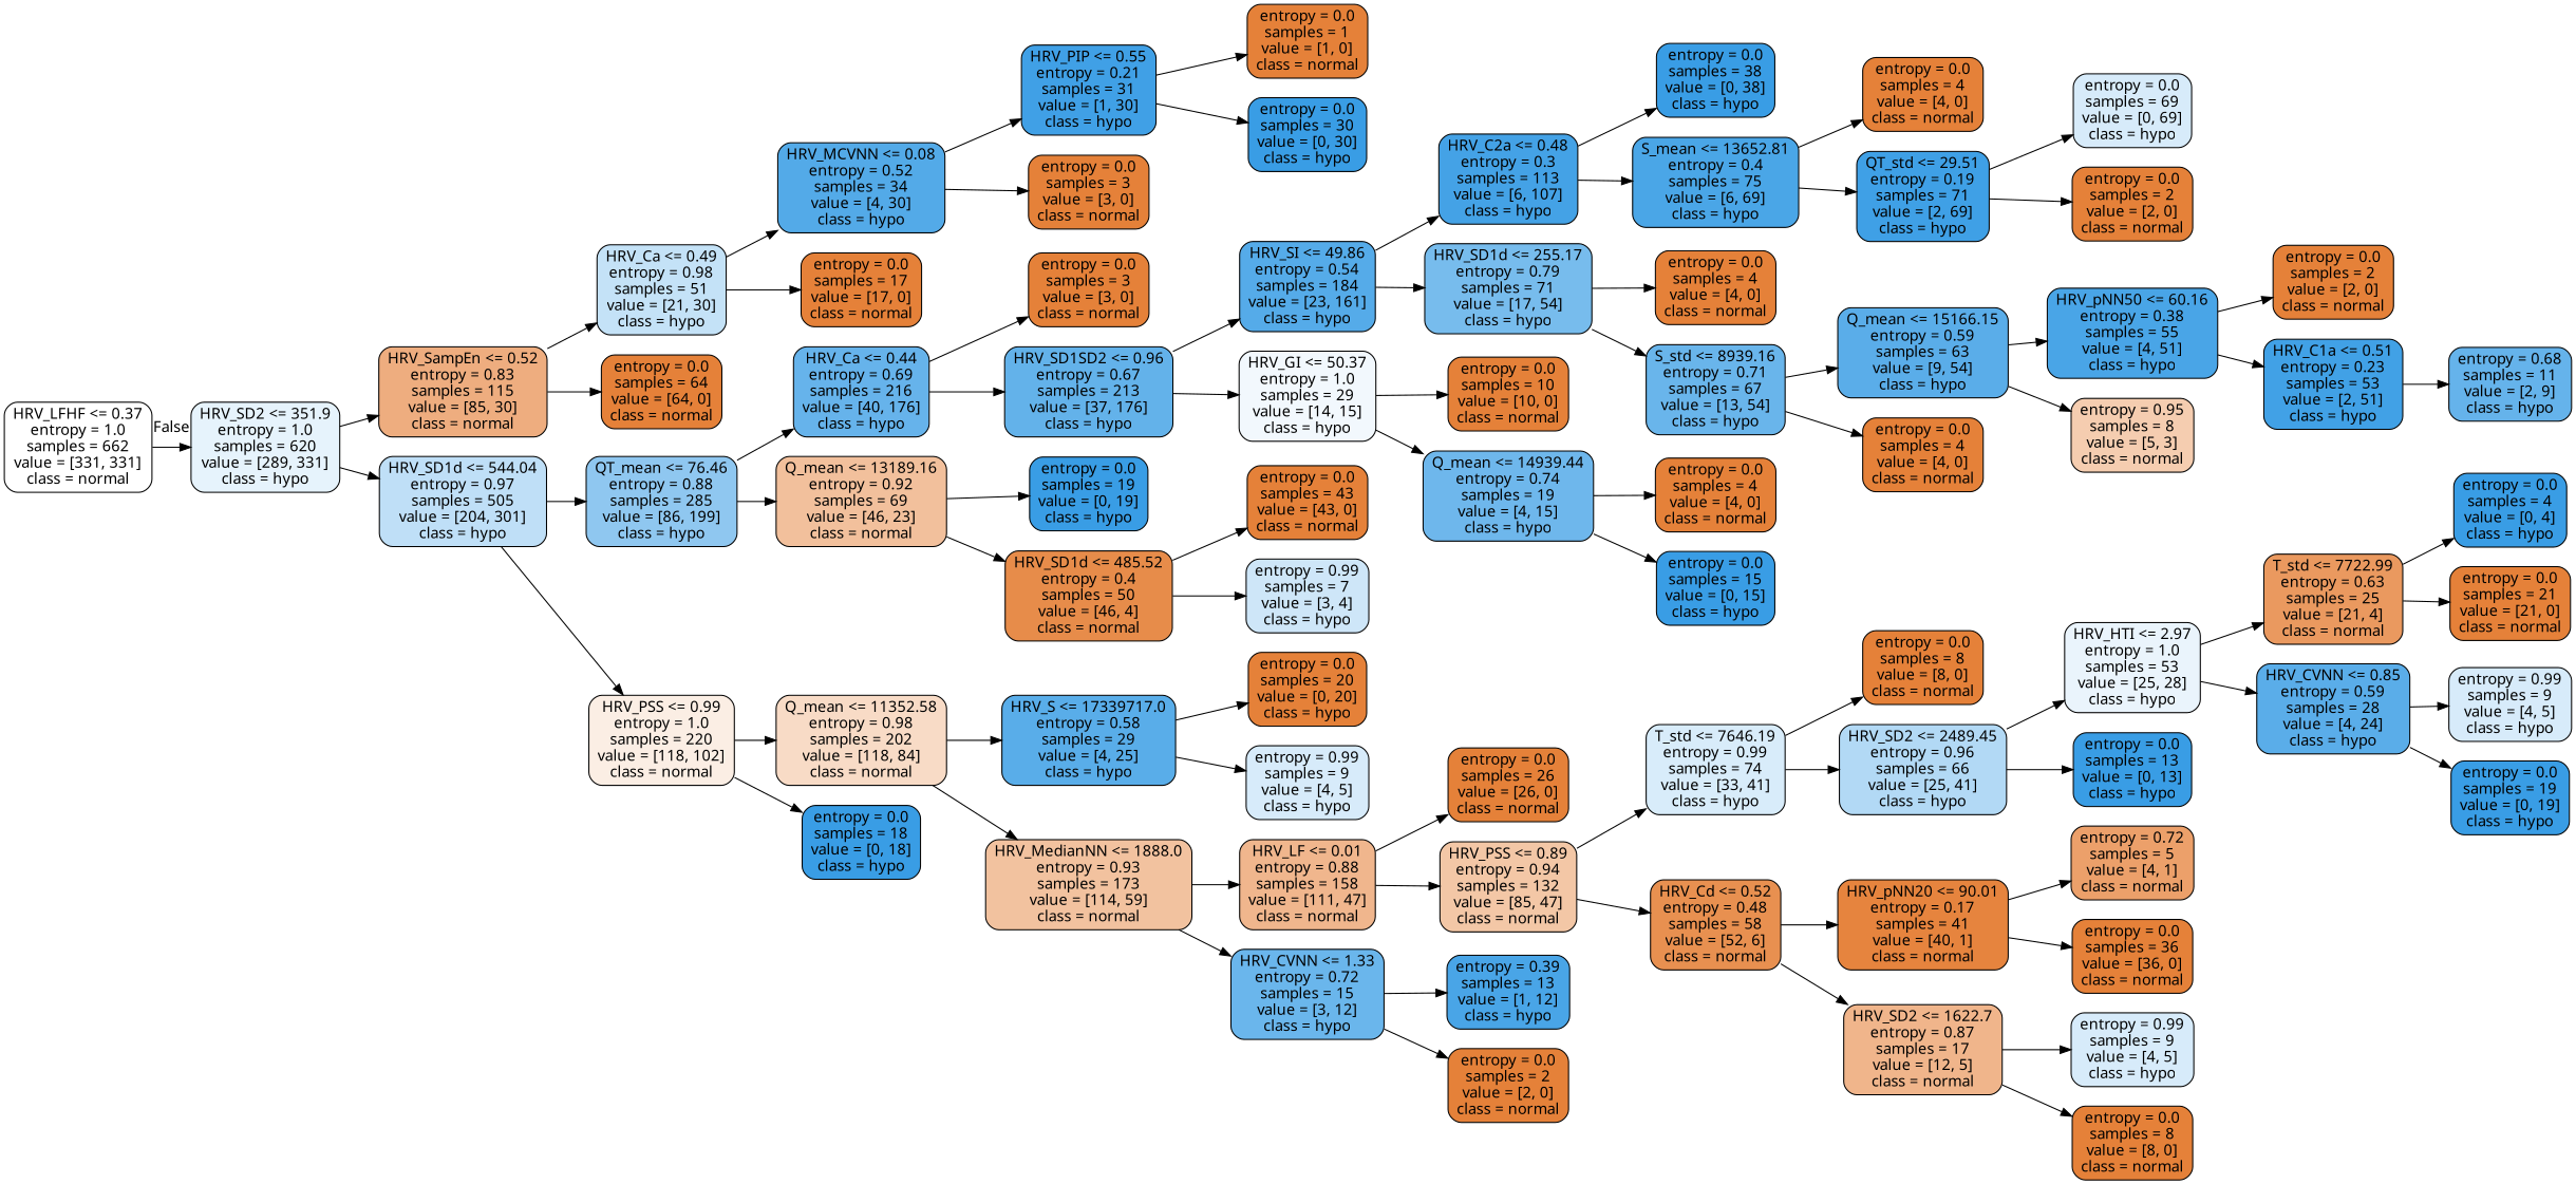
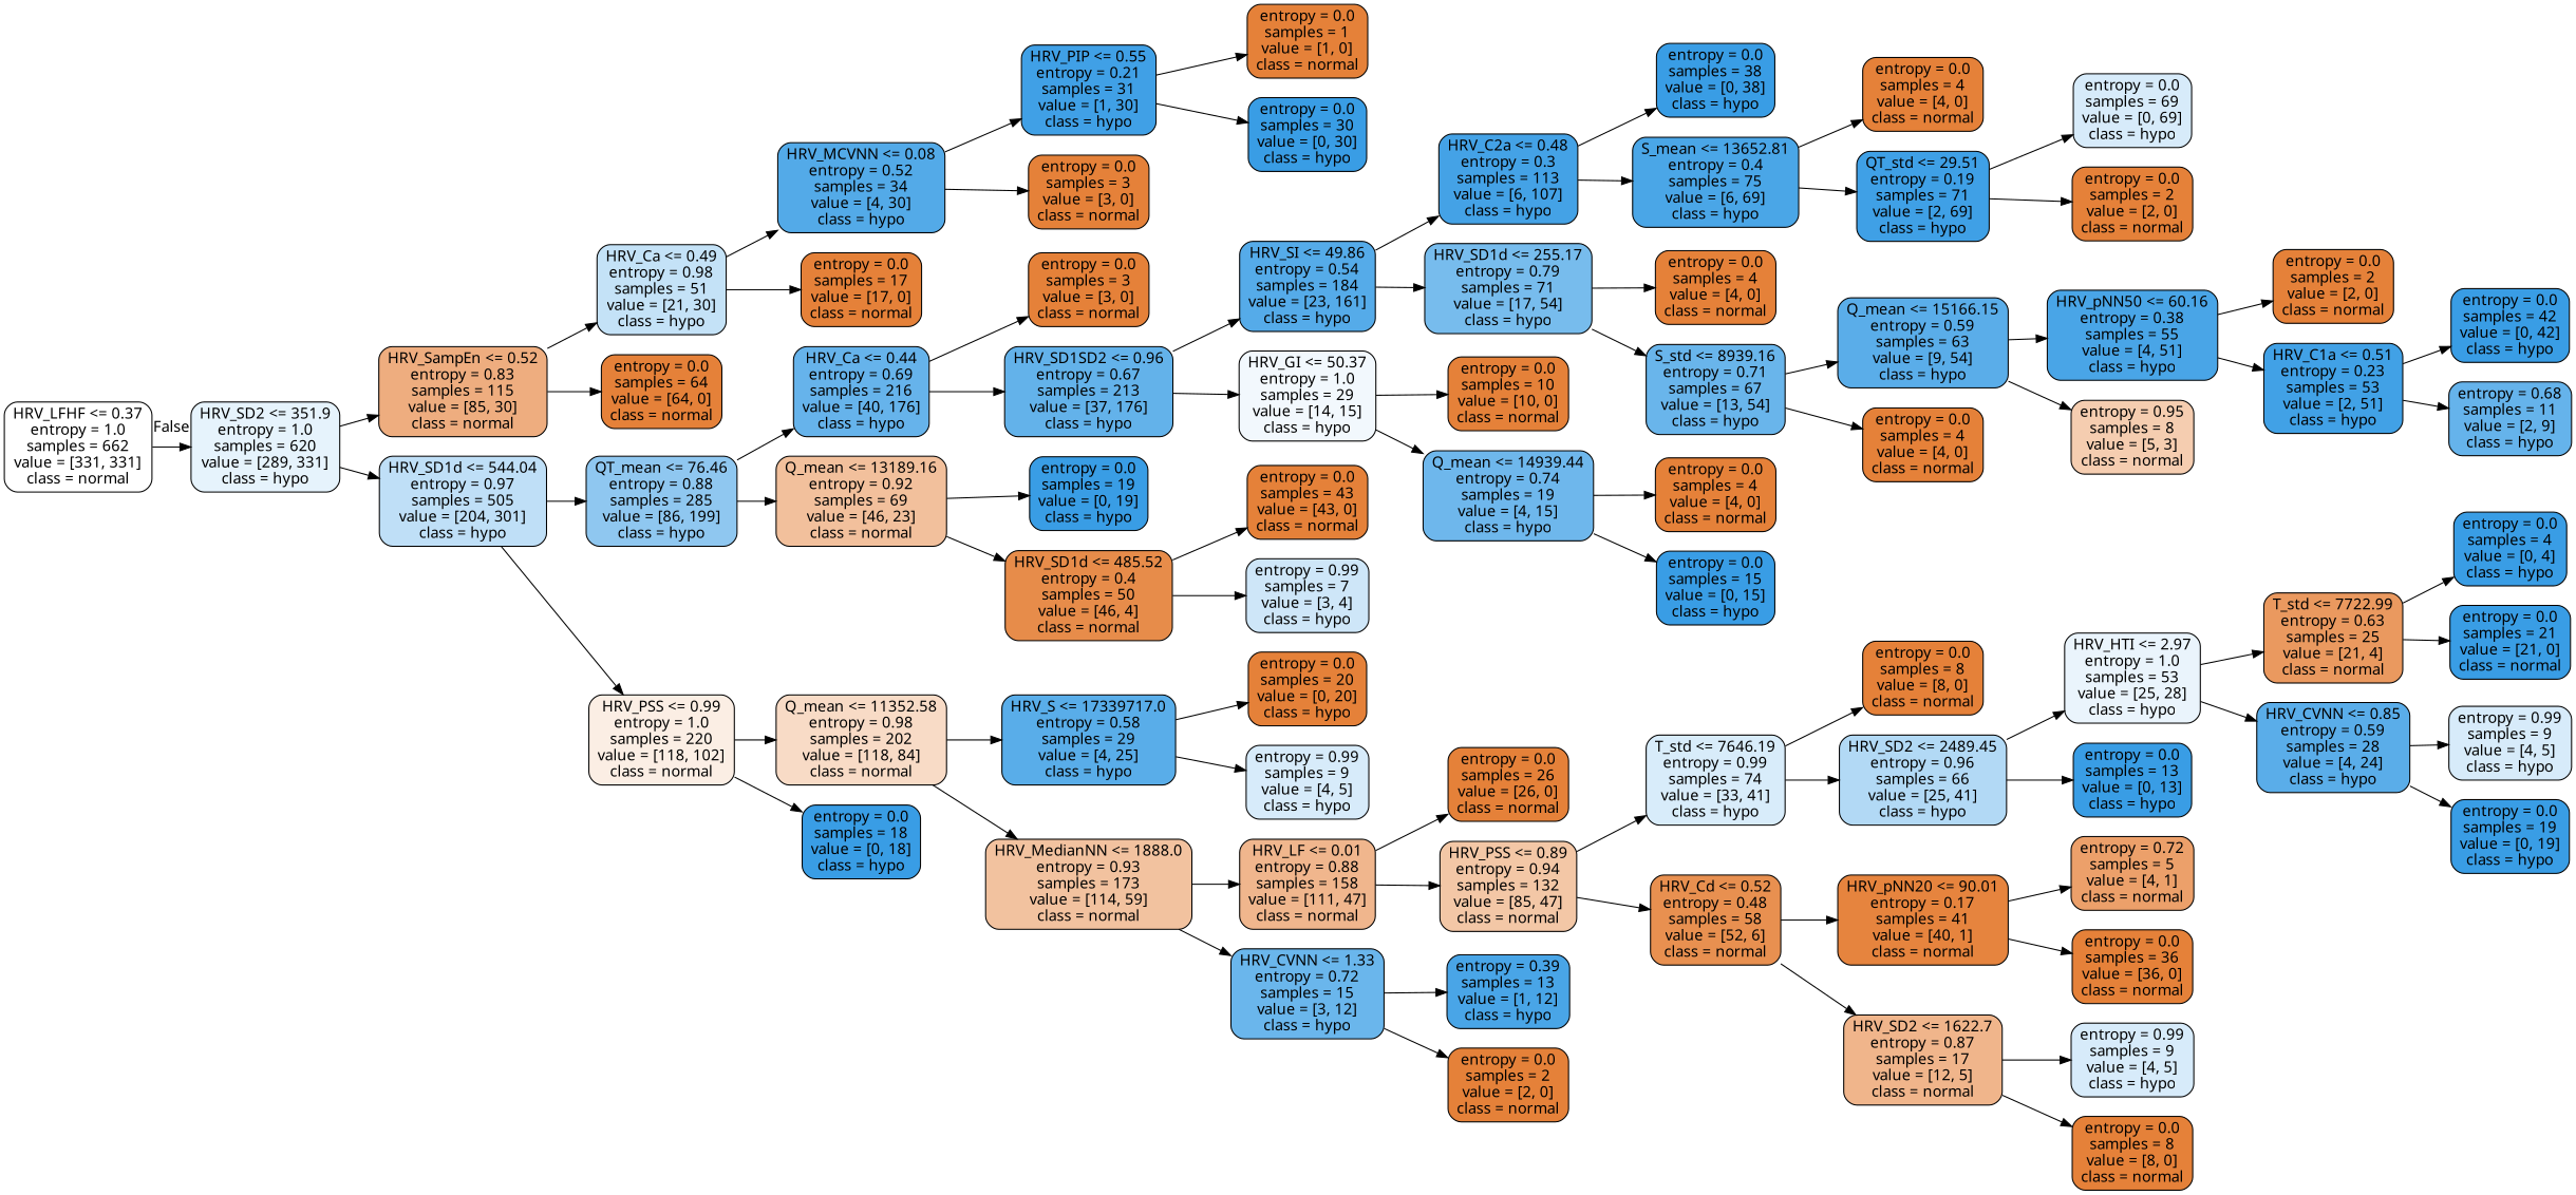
  digraph {
    fontname="Noto Sans"
    rankdir=LR
    node [color=black fillcolor="#e58139" fontname="Noto Sans" shape=box style="filled, rounded"]
    edge [fontname="Noto Sans"]
    n1 [fillcolor="#ffffff" label="HRV_LFHF <= 0.37\nentropy = 1.0\nsamples = 662\nvalue = [331, 331]\nclass = normal"]
    n2 [fillcolor="#e6f3fc" label="HRV_SD2 <= 351.9\nentropy = 1.0\nsamples = 620\nvalue = [289, 331]\nclass = hypo"]
    n3 [fillcolor="#eead7f" label="HRV_SampEn <= 0.52\nentropy = 0.83\nsamples = 115\nvalue = [85, 30]\nclass = normal"]
    n4 [fillcolor="#bfdff7" label="HRV_SD1d <= 544.04\nentropy = 0.97\nsamples = 505\nvalue = [204, 301]\nclass = hypo"]
    n5 [fillcolor="#c4e2f7" label="HRV_Ca <= 0.49\nentropy = 0.98\nsamples = 51\nvalue = [21, 30]\nclass = hypo"]
    n6 [label="entropy = 0.0\nsamples = 64\nvalue = [64, 0]\nclass = normal"]
    n7 [fillcolor="#8fc7f0" label="QT_mean <= 76.46\nentropy = 0.88\nsamples = 285\nvalue = [86, 199]\nclass = hypo"]
    n8 [fillcolor="#fbeee4" label="HRV_PSS <= 0.99\nentropy = 1.0\nsamples = 220\nvalue = [118, 102]\nclass = normal"]
    n9 [fillcolor="#53aae8" label="HRV_MCVNN <= 0.08\nentropy = 0.52\nsamples = 34\nvalue = [4, 30]\nclass = hypo"]
    n10 [label="entropy = 0.0\nsamples = 17\nvalue = [17, 0]\nclass = normal"]
    n11 [fillcolor="#40a0e6" label="HRV_PIP <= 0.55\nentropy = 0.21\nsamples = 31\nvalue = [1, 30]\nclass = hypo"]
    n12 [label="entropy = 0.0\nsamples = 3\nvalue = [3, 0]\nclass = normal"]
    n13 [label="entropy = 0.0\nsamples = 1\nvalue = [1, 0]\nclass = normal"]
    n14 [fillcolor="#399de5" label="entropy = 0.0\nsamples = 30\nvalue = [0, 30]\nclass = hypo"]
    n15 [fillcolor="#66b3eb" label="HRV_Ca <= 0.44\nentropy = 0.69\nsamples = 216\nvalue = [40, 176]\nclass = hypo"]
    n16 [fillcolor="#f2c09c" label="Q_mean <= 13189.16\nentropy = 0.92\nsamples = 69\nvalue = [46, 23]\nclass = normal"]
    n17 [fillcolor="#f8dbc6" label="Q_mean <= 11352.58\nentropy = 0.98\nsamples = 202\nvalue = [118, 84]\nclass = normal"]
    n18 [fillcolor="#399de5" label="entropy = 0.0\nsamples = 18\nvalue = [0, 18]\nclass = hypo"]
    n19 [label="entropy = 0.0\nsamples = 3\nvalue = [3, 0]\nclass = normal"]
    n20 [fillcolor="#63b2ea" label="HRV_SD1SD2 <= 0.96\nentropy = 0.67\nsamples = 213\nvalue = [37, 176]\nclass = hypo"]
    n21 [fillcolor="#399de5" label="entropy = 0.0\nsamples = 19\nvalue = [0, 19]\nclass = hypo"]
    n22 [fillcolor="#e78c4a" label="HRV_SD1d <= 485.52\nentropy = 0.4\nsamples = 50\nvalue = [46, 4]\nclass = normal"]
    n23 [fillcolor="#55abe9" label="HRV_SI <= 49.86\nentropy = 0.54\nsamples = 184\nvalue = [23, 161]\nclass = hypo"]
    n24 [fillcolor="#f2f8fd" label="HRV_GI <= 50.37\nentropy = 1.0\nsamples = 29\nvalue = [14, 15]\nclass = hypo"]
    n25 [fillcolor="#44a2e6" label="HRV_C2a <= 0.48\nentropy = 0.3\nsamples = 113\nvalue = [6, 107]\nclass = hypo"]
    n26 [fillcolor="#77bced" label="HRV_SD1d <= 255.17\nentropy = 0.79\nsamples = 71\nvalue = [17, 54]\nclass = hypo"]
    n27 [label="entropy = 0.0\nsamples = 10\nvalue = [10, 0]\nclass = normal"]
    n28 [fillcolor="#6eb7ec" label="Q_mean <= 14939.44\nentropy = 0.74\nsamples = 19\nvalue = [4, 15]\nclass = hypo"]
    n29 [fillcolor="#399de5" label="entropy = 0.0\nsamples = 38\nvalue = [0, 38]\nclass = hypo"]
    n30 [fillcolor="#4aa6e7" label="S_mean <= 13652.81\nentropy = 0.4\nsamples = 75\nvalue = [6, 69]\nclass = hypo"]
    n31 [label="entropy = 0.0\nsamples = 4\nvalue = [4, 0]\nclass = normal"]
    n32 [fillcolor="#69b5eb" label="S_std <= 8939.16\nentropy = 0.71\nsamples = 67\nvalue = [13, 54]\nclass = hypo"]
    n33 [label="entropy = 0.0\nsamples = 4\nvalue = [4, 0]\nclass = normal"]
    n34 [fillcolor="#3fa0e6" label="QT_std <= 29.51\nentropy = 0.19\nsamples = 71\nvalue = [2, 69]\nclass = hypo"]
    n35 [fillcolor="#d7ebfa" label="entropy = 0.0\nsamples = 69\nvalue = [0, 69]\nclass = hypo"]
    n36 [label="entropy = 0.0\nsamples = 2\nvalue = [2, 0]\nclass = normal"]
    n37 [fillcolor="#5aade9" label="Q_mean <= 15166.15\nentropy = 0.59\nsamples = 63\nvalue = [9, 54]\nclass = hypo"]
    n38 [label="entropy = 0.0\nsamples = 4\nvalue = [4, 0]\nclass = normal"]
    n39 [fillcolor="#49a5e7" label="HRV_pNN50 <= 60.16\nentropy = 0.38\nsamples = 55\nvalue = [4, 51]\nclass = hypo"]
    n40 [fillcolor="#f5cdb0" label="entropy = 0.95\nsamples = 8\nvalue = [5, 3]\nclass = normal"]
    n41 [label="entropy = 0.0\nsamples = 2\nvalue = [2, 0]\nclass = normal"]
    n42 [fillcolor="#41a1e6" label="HRV_C1a <= 0.51\nentropy = 0.23\nsamples = 53\nvalue = [2, 51]\nclass = hypo"]
+   n43 [fillcolor="#399de5" label="entropy = 0.0\nsamples = 42\nvalue = [0, 42]\nclass = hypo"]
    n44 [fillcolor="#65b3eb" label="entropy = 0.68\nsamples = 11\nvalue = [2, 9]\nclass = hypo"]
    n45 [label="entropy = 0.0\nsamples = 4\nvalue = [4, 0]\nclass = normal"]
    n46 [fillcolor="#399de5" label="entropy = 0.0\nsamples = 15\nvalue = [0, 15]\nclass = hypo"]
    n47 [label="entropy = 0.0\nsamples = 43\nvalue = [43, 0]\nclass = normal"]
    n48 [fillcolor="#cee6f8" label="entropy = 0.99\nsamples = 7\nvalue = [3, 4]\nclass = hypo"]
    n49 [fillcolor="#59ade9" label="HRV_S <= 17339717.0\nentropy = 0.58\nsamples = 29\nvalue = [4, 25]\nclass = hypo"]
    n50 [fillcolor="#f2c29f" label="HRV_MedianNN <= 1888.0\nentropy = 0.93\nsamples = 173\nvalue = [114, 59]\nclass = normal"]
    n51 [label="entropy = 0.0\nsamples = 20\nvalue = [0, 20]\nclass = hypo"]
    n52 [fillcolor="#d7ebfa" label="entropy = 0.99\nsamples = 9\nvalue = [4, 5]\nclass = hypo"]
    n53 [fillcolor="#f0b68d" label="HRV_LF <= 0.01\nentropy = 0.88\nsamples = 158\nvalue = [111, 47]\nclass = normal"]
    n54 [fillcolor="#6ab6ec" label="HRV_CVNN <= 1.33\nentropy = 0.72\nsamples = 15\nvalue = [3, 12]\nclass = hypo"]
    n55 [label="entropy = 0.0\nsamples = 26\nvalue = [26, 0]\nclass = normal"]
    n56 [fillcolor="#f3c7a6" label="HRV_PSS <= 0.89\nentropy = 0.94\nsamples = 132\nvalue = [85, 47]\nclass = normal"]
    n57 [fillcolor="#49a5e7" label="entropy = 0.39\nsamples = 13\nvalue = [1, 12]\nclass = hypo"]
    n58 [label="entropy = 0.0\nsamples = 2\nvalue = [2, 0]\nclass = normal"]
    n59 [fillcolor="#d8ecfa" label="T_std <= 7646.19\nentropy = 0.99\nsamples = 74\nvalue = [33, 41]\nclass = hypo"]
    n60 [fillcolor="#e89050" label="HRV_Cd <= 0.52\nentropy = 0.48\nsamples = 58\nvalue = [52, 6]\nclass = normal"]
    n61 [label="entropy = 0.0\nsamples = 8\nvalue = [8, 0]\nclass = normal"]
    n62 [fillcolor="#b2d9f5" label="HRV_SD2 <= 2489.45\nentropy = 0.96\nsamples = 66\nvalue = [25, 41]\nclass = hypo"]
    n63 [fillcolor="#e6843e" label="HRV_pNN20 <= 90.01\nentropy = 0.17\nsamples = 41\nvalue = [40, 1]\nclass = normal"]
    n64 [fillcolor="#f0b58b" label="HRV_SD2 <= 1622.7\nentropy = 0.87\nsamples = 17\nvalue = [12, 5]\nclass = normal"]
    n65 [fillcolor="#eaf4fc" label="HRV_HTI <= 2.97\nentropy = 1.0\nsamples = 53\nvalue = [25, 28]\nclass = hypo"]
    n66 [fillcolor="#399de5" label="entropy = 0.0\nsamples = 13\nvalue = [0, 13]\nclass = hypo"]
    n67 [fillcolor="#ea995f" label="T_std <= 7722.99\nentropy = 0.63\nsamples = 25\nvalue = [21, 4]\nclass = normal"]
    n68 [fillcolor="#5aade9" label="HRV_CVNN <= 0.85\nentropy = 0.59\nsamples = 28\nvalue = [4, 24]\nclass = hypo"]
    n69 [fillcolor="#399de5" label="entropy = 0.0\nsamples = 4\nvalue = [0, 4]\nclass = hypo"]
-   n70 [label="entropy = 0.0\nsamples = 21\nvalue = [21, 0]\nclass = normal"]
+   n70 [fillcolor="#399de5" label="entropy = 0.0\nsamples = 21\nvalue = [21, 0]\nclass = normal"]
    n71 [fillcolor="#d7ebfa" label="entropy = 0.99\nsamples = 9\nvalue = [4, 5]\nclass = hypo"]
    n72 [fillcolor="#399de5" label="entropy = 0.0\nsamples = 19\nvalue = [0, 19]\nclass = hypo"]
    n73 [fillcolor="#eca06a" label="entropy = 0.72\nsamples = 5\nvalue = [4, 1]\nclass = normal"]
    n74 [label="entropy = 0.0\nsamples = 36\nvalue = [36, 0]\nclass = normal"]
    n75 [fillcolor="#d7ebfa" label="entropy = 0.99\nsamples = 9\nvalue = [4, 5]\nclass = hypo"]
    n76 [label="entropy = 0.0\nsamples = 8\nvalue = [8, 0]\nclass = normal"]
    n1 -> n2 [headlabel=False labelangle=-45 labeldistance=2.5]
    n2 -> n3
    n2 -> n4
    n3 -> n5
    n3 -> n6
    n4 -> n7
    n4 -> n8
    n5 -> n9
    n5 -> n10
    n7 -> n15
    n7 -> n16
    n8 -> n17
    n8 -> n18
    n9 -> n11
    n9 -> n12
    n11 -> n13
    n11 -> n14
    n15 -> n19
    n15 -> n20
    n16 -> n21
    n16 -> n22
    n17 -> n49
    n17 -> n50
    n20 -> n23
    n20 -> n24
    n22 -> n47
    n22 -> n48
    n23 -> n25
    n23 -> n26
    n24 -> n27
    n24 -> n28
    n25 -> n29
    n25 -> n30
    n26 -> n31
    n26 -> n32
    n28 -> n45
    n28 -> n46
    n30 -> n33
    n30 -> n34
    n32 -> n37
    n32 -> n38
    n34 -> n35
    n34 -> n36
    n37 -> n39
    n37 -> n40
    n39 -> n41
    n39 -> n42
+   n42 -> n43
    n42 -> n44
    n49 -> n51
    n49 -> n52
    n50 -> n53
    n50 -> n54
    n53 -> n55
    n53 -> n56
    n54 -> n57
    n54 -> n58
    n56 -> n59
    n56 -> n60
    n59 -> n61
    n59 -> n62
    n60 -> n63
    n60 -> n64
    n62 -> n65
    n62 -> n66
    n63 -> n73
    n63 -> n74
    n64 -> n75
    n64 -> n76
    n65 -> n67
    n65 -> n68
    n67 -> n69
    n67 -> n70
    n68 -> n71
    n68 -> n72
  }
